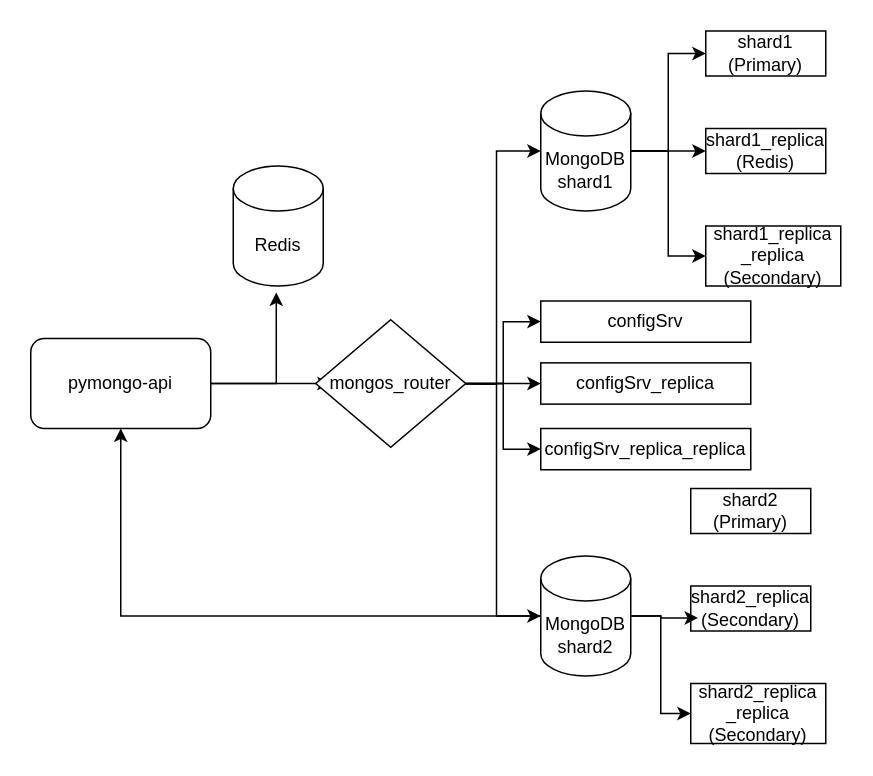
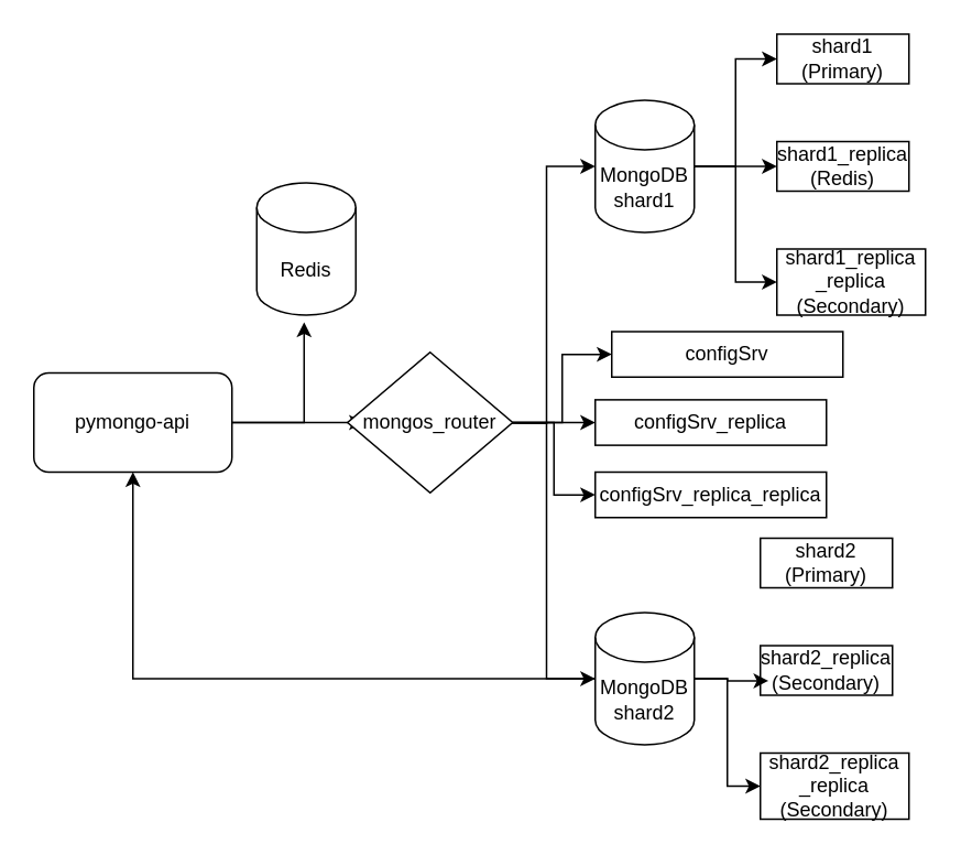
  <mxCell id="0" />
  <mxCell id="1" parent="0" />
  <mxCell id="2" style="edgeStyle=orthogonalEdgeStyle;rounded=0;orthogonalLoop=1;jettySize=auto;html=1;entryX=0;entryY=0.5;entryDx=0;entryDy=0;" edge="1" parent="1" source="5" target="17"><mxGeometry relative="1" as="geometry" /></mxCell>
  <mxCell id="3" style="edgeStyle=orthogonalEdgeStyle;rounded=0;orthogonalLoop=1;jettySize=auto;html=1;entryX=0;entryY=0.5;entryDx=0;entryDy=0;" edge="1" parent="1" source="5" target="18"><mxGeometry relative="1" as="geometry" /></mxCell>
  <mxCell id="4" style="edgeStyle=orthogonalEdgeStyle;rounded=0;orthogonalLoop=1;jettySize=auto;html=1;entryX=0;entryY=0.5;entryDx=0;entryDy=0;" edge="1" parent="1" source="5" target="19"><mxGeometry relative="1" as="geometry" /></mxCell>
  <mxCell id="5" value="MongoDB&lt;div&gt;shard1&lt;/div&gt;" style="shape=cylinder3;whiteSpace=wrap;html=1;boundedLbl=1;backgroundOutline=1;size=15;" vertex="1" parent="1"><mxGeometry x="360" y="60" width="60" height="80" as="geometry" /></mxCell>
  <mxCell id="6" style="edgeStyle=orthogonalEdgeStyle;rounded=0;orthogonalLoop=1;jettySize=auto;html=1;entryX=0;entryY=0.5;entryDx=0;entryDy=0;" edge="1" parent="1" source="7"><mxGeometry relative="1" as="geometry"><mxPoint x="220" y="255" as="targetPoint" /></mxGeometry></mxCell>
  <mxCell id="7" value="pymongo-api" style="rounded=1;whiteSpace=wrap;html=1;" vertex="1" parent="1"><mxGeometry x="20" y="225" width="120" height="60" as="geometry" /></mxCell>
  <mxCell id="8" style="edgeStyle=orthogonalEdgeStyle;rounded=0;orthogonalLoop=1;jettySize=auto;html=1;" edge="1" parent="1" source="10" target="7"><mxGeometry relative="1" as="geometry" /></mxCell>
  <mxCell id="9" style="edgeStyle=orthogonalEdgeStyle;rounded=0;orthogonalLoop=1;jettySize=auto;html=1;entryX=0;entryY=0.5;entryDx=0;entryDy=0;" edge="1" parent="1" source="10" target="22"><mxGeometry relative="1" as="geometry" /></mxCell>
  <mxCell id="10" value="MongoDB&lt;div&gt;shard2&lt;/div&gt;" style="shape=cylinder3;whiteSpace=wrap;html=1;boundedLbl=1;backgroundOutline=1;size=15;" vertex="1" parent="1"><mxGeometry x="360" y="370" width="60" height="80" as="geometry" /></mxCell>
  <mxCell id="11" style="edgeStyle=orthogonalEdgeStyle;rounded=0;orthogonalLoop=1;jettySize=auto;html=1;exitX=1;exitY=0.5;exitDx=0;exitDy=0;entryX=0;entryY=0.5;entryDx=0;entryDy=0;entryPerimeter=0;" edge="1" parent="1" target="5"><mxGeometry relative="1" as="geometry"><mxPoint x="300" y="255" as="sourcePoint" /></mxGeometry></mxCell>
  <mxCell id="12" style="edgeStyle=orthogonalEdgeStyle;rounded=0;orthogonalLoop=1;jettySize=auto;html=1;entryX=0;entryY=0.5;entryDx=0;entryDy=0;entryPerimeter=0;" edge="1" parent="1" target="10"><mxGeometry relative="1" as="geometry"><mxPoint x="300" y="255" as="sourcePoint" /></mxGeometry></mxCell>
  <mxCell id="13" style="edgeStyle=orthogonalEdgeStyle;rounded=0;orthogonalLoop=1;jettySize=auto;html=1;entryX=0;entryY=0.5;entryDx=0;entryDy=0;" edge="1" parent="1" source="16" target="24"><mxGeometry relative="1" as="geometry" /></mxCell>
  <mxCell id="14" style="edgeStyle=orthogonalEdgeStyle;rounded=0;orthogonalLoop=1;jettySize=auto;html=1;entryX=0;entryY=0.5;entryDx=0;entryDy=0;" edge="1" parent="1" source="16" target="25"><mxGeometry relative="1" as="geometry" /></mxCell>
  <mxCell id="15" style="edgeStyle=orthogonalEdgeStyle;rounded=0;orthogonalLoop=1;jettySize=auto;html=1;entryX=0;entryY=0.5;entryDx=0;entryDy=0;" edge="1" parent="1" source="16" target="26"><mxGeometry relative="1" as="geometry" /></mxCell>
  <mxCell id="16" value="mongos_router" style="rhombus;whiteSpace=wrap;html=1;" vertex="1" parent="1"><mxGeometry x="210" y="212.5" width="100" height="85" as="geometry" /></mxCell>
  <mxCell id="17" value="shard1&lt;br&gt;(Primary)" style="rounded=0;whiteSpace=wrap;html=1;" vertex="1" parent="1"><mxGeometry x="470" y="20" width="80" height="30" as="geometry" /></mxCell>
  <mxCell id="18" value="shard1_replica&lt;br&gt;(Redis)" style="rounded=0;whiteSpace=wrap;html=1;" vertex="1" parent="1"><mxGeometry x="470" y="85" width="80" height="30" as="geometry" /></mxCell>
  <mxCell id="19" value="shard1_replica&lt;br&gt;_replica&lt;div&gt;(Secondary)&lt;/div&gt;" style="rounded=0;whiteSpace=wrap;html=1;" vertex="1" parent="1"><mxGeometry x="470" y="150" width="90" height="40" as="geometry" /></mxCell>
  <mxCell id="20" value="shard2&lt;br&gt;(Primary)" style="rounded=0;whiteSpace=wrap;html=1;" vertex="1" parent="1"><mxGeometry x="460" y="325" width="80" height="30" as="geometry" /></mxCell>
  <mxCell id="21" value="shard2_replica&lt;br&gt;(Secondary)" style="rounded=0;whiteSpace=wrap;html=1;" vertex="1" parent="1"><mxGeometry x="460" y="390" width="80" height="30" as="geometry" /></mxCell>
  <mxCell id="22" value="shard2_replica&lt;br&gt;_replica&lt;div&gt;(Secondary)&lt;/div&gt;" style="rounded=0;whiteSpace=wrap;html=1;" vertex="1" parent="1"><mxGeometry x="460" y="455" width="90" height="40" as="geometry" /></mxCell>
  <mxCell id="23" style="edgeStyle=orthogonalEdgeStyle;rounded=0;orthogonalLoop=1;jettySize=auto;html=1;entryX=0.061;entryY=0.71;entryDx=0;entryDy=0;entryPerimeter=0;" edge="1" parent="1" source="10" target="21"><mxGeometry relative="1" as="geometry" /></mxCell>
- <mxCell id="24" value="configSrv" style="rounded=0;whiteSpace=wrap;html=1;" vertex="1" parent="1"><mxGeometry x="360" y="200" width="140" height="27.5" as="geometry" /></mxCell>
+ <mxCell id="24" value="configSrv" style="rounded=0;whiteSpace=wrap;html=1;" vertex="1" parent="1"><mxGeometry x="370" y="200" width="140" height="27.5" as="geometry" /></mxCell>
  <mxCell id="25" value="configSrv_replica" style="rounded=0;whiteSpace=wrap;html=1;" vertex="1" parent="1"><mxGeometry x="360" y="241.25" width="140" height="27.5" as="geometry" /></mxCell>
  <mxCell id="26" value="configSrv_replica_replica" style="rounded=0;whiteSpace=wrap;html=1;" vertex="1" parent="1"><mxGeometry x="360" y="285" width="140" height="27.5" as="geometry" /></mxCell>
  <mxCell id="27" value="Redis" style="shape=cylinder3;whiteSpace=wrap;html=1;boundedLbl=1;backgroundOutline=1;size=15;" vertex="1" parent="1"><mxGeometry x="155" y="110" width="60" height="80" as="geometry" /></mxCell>
  <mxCell id="28" style="edgeStyle=orthogonalEdgeStyle;rounded=0;orthogonalLoop=1;jettySize=auto;html=1;entryX=0.478;entryY=1.054;entryDx=0;entryDy=0;entryPerimeter=0;" edge="1" parent="1" source="7" target="27"><mxGeometry relative="1" as="geometry" /></mxCell>
